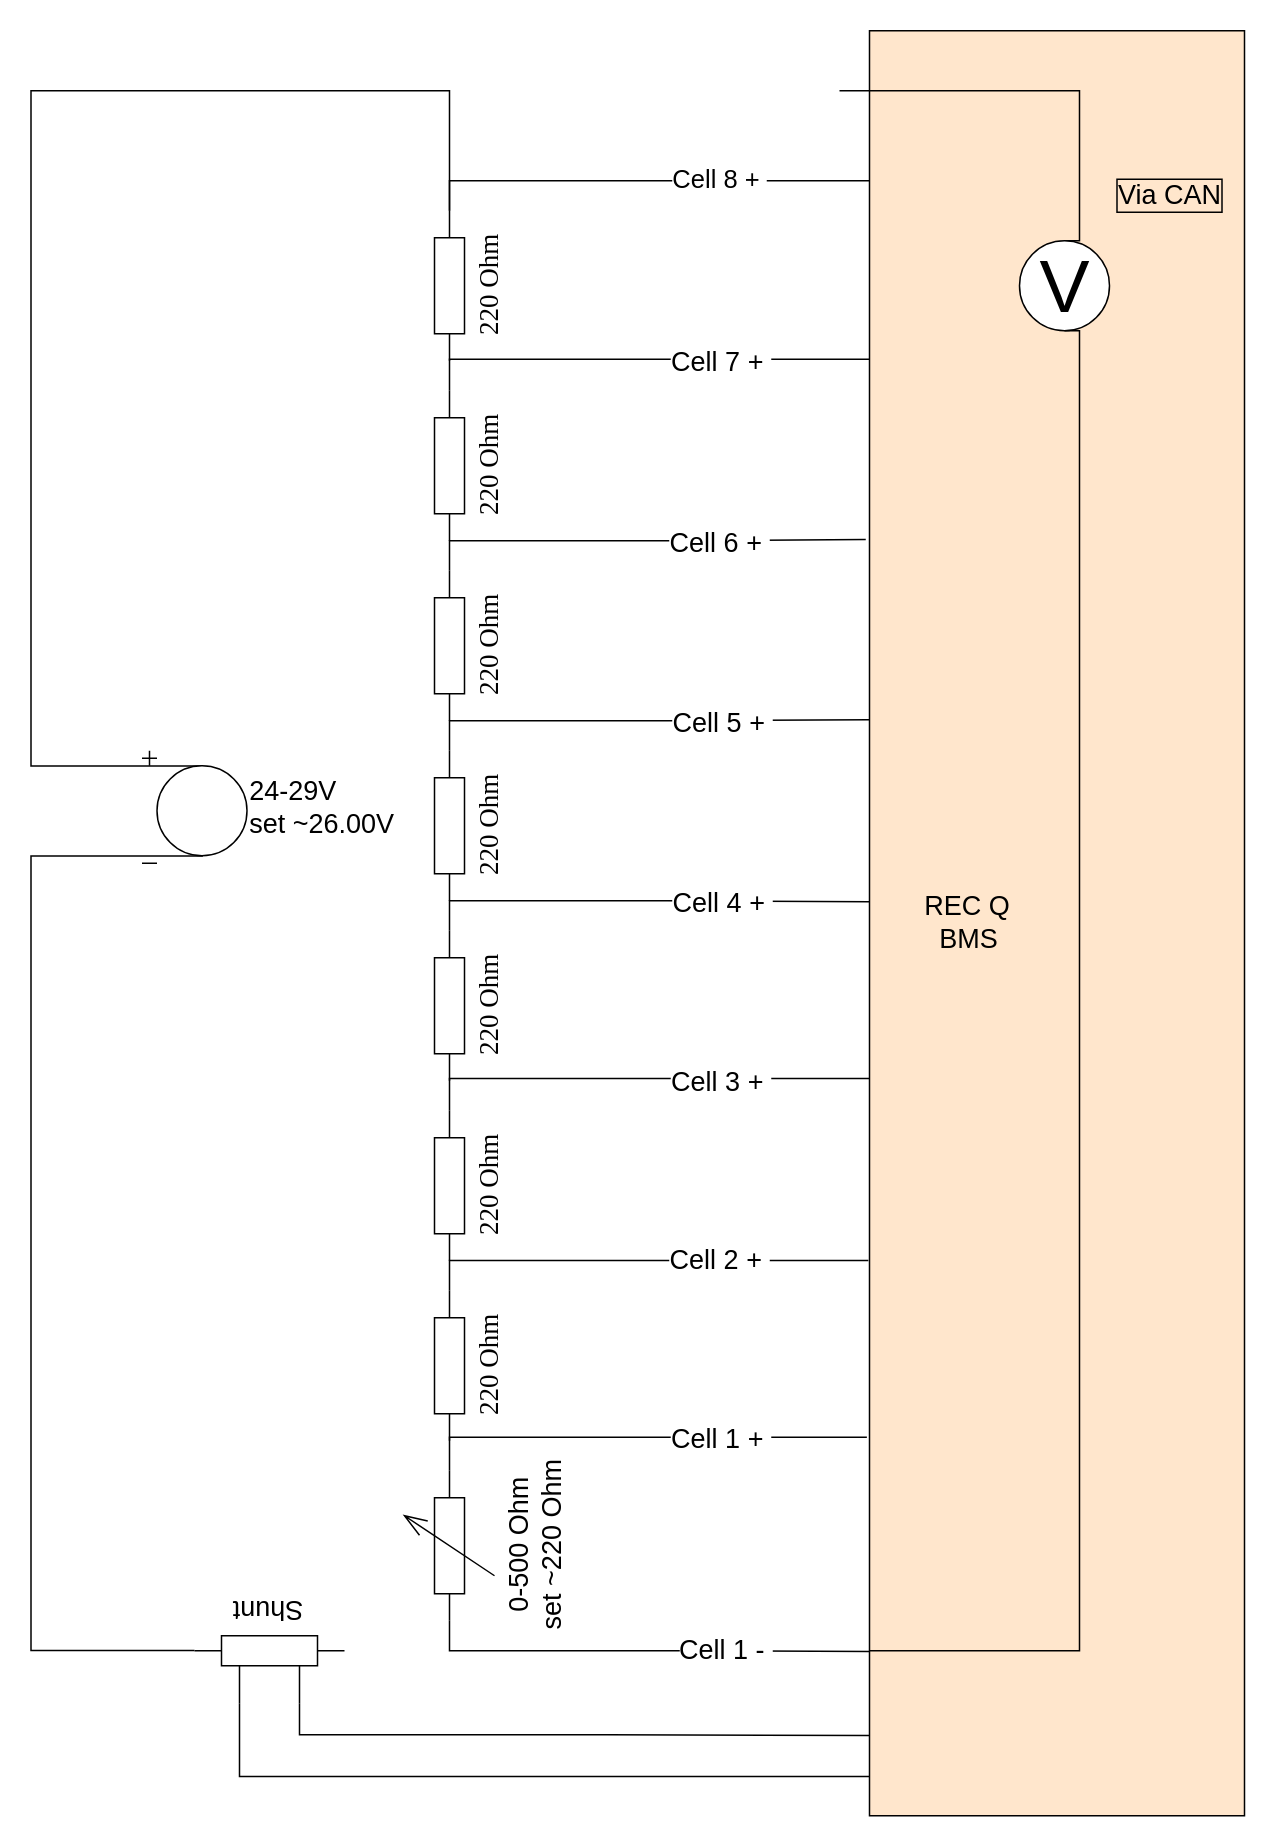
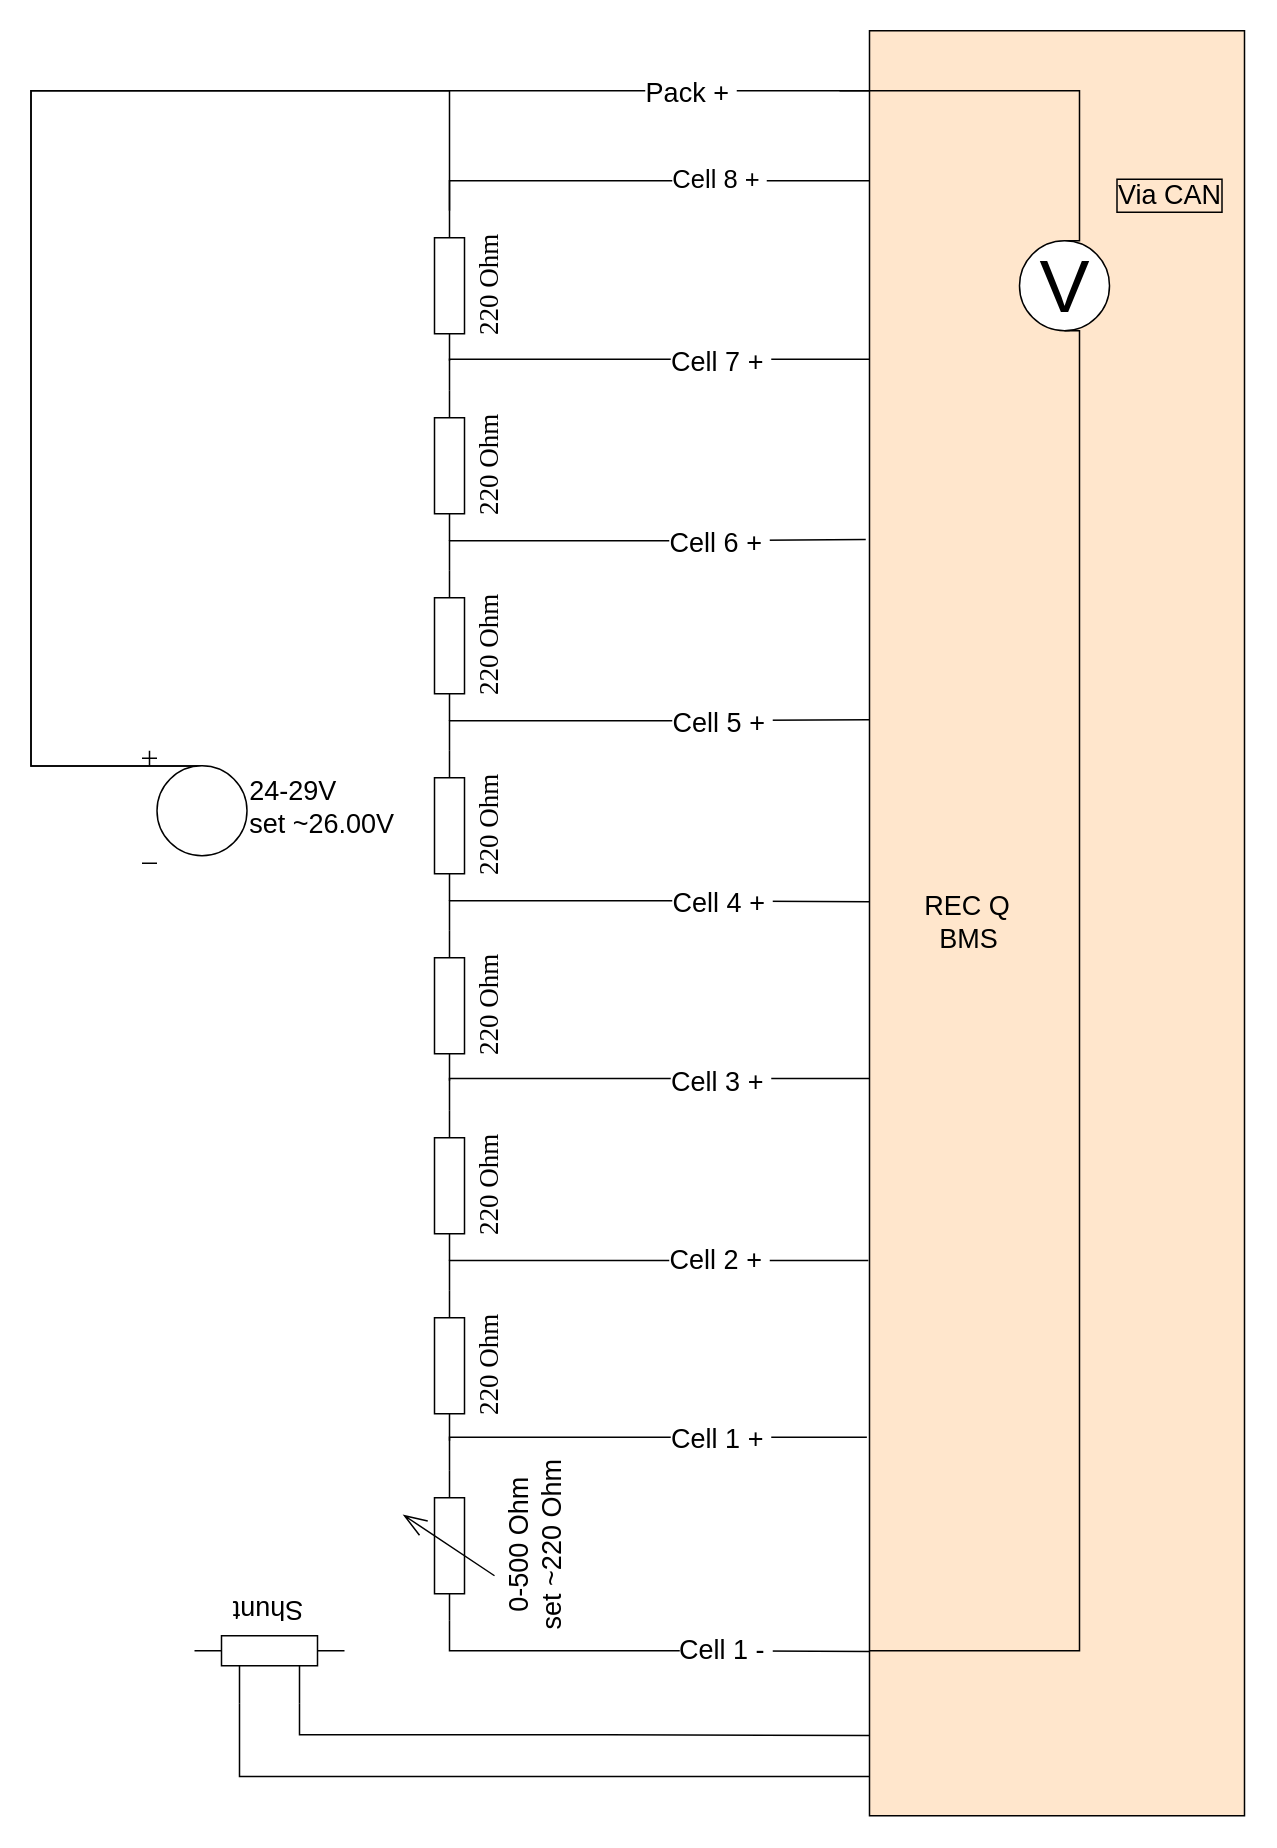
  <mxCell id="0" />
  <mxCell id="1" parent="0" />
  <mxCell id="2" style="edgeStyle=orthogonalEdgeStyle;rounded=0;orthogonalLoop=1;jettySize=auto;html=1;exitX=1;exitY=0.5;exitDx=0;exitDy=0;exitPerimeter=0;endArrow=none;endFill=0;entryX=0.58;entryY=0.135;entryDx=0;entryDy=0;entryPerimeter=0;" parent="1" source="5" target="40" edge="1"><mxGeometry relative="1" as="geometry"><Array as="points"><mxPoint x="299" y="60" /><mxPoint x="20" y="60" /></Array><mxPoint x="19" y="520" as="targetPoint" /></mxGeometry></mxCell>
  <mxCell id="3" style="edgeStyle=orthogonalEdgeStyle;rounded=0;orthogonalLoop=1;jettySize=auto;html=1;exitX=1;exitY=0.5;exitDx=0;exitDy=0;exitPerimeter=0;entryX=0;entryY=0.084;entryDx=0;entryDy=0;entryPerimeter=0;endArrow=none;endFill=0;" parent="1" source="5" target="35" edge="1"><mxGeometry relative="1" as="geometry" /></mxCell>
  <mxCell id="4" value="Cell 8 +&amp;nbsp;" style="edgeLabel;html=1;align=center;verticalAlign=middle;resizable=0;points=[];fontSize=17;" parent="3" vertex="1" connectable="0"><mxGeometry x="0.333" relative="1" as="geometry"><mxPoint as="offset" /></mxGeometry></mxCell>
  <mxCell id="5" value="&lt;font style=&quot;font-size: 18px&quot;&gt;220 Ohm&lt;/font&gt;" style="verticalLabelPosition=bottom;shadow=0;dashed=0;align=center;html=1;verticalAlign=top;strokeWidth=1;shape=mxgraph.electrical.resistors.resistor_1;rounded=1;comic=0;labelBackgroundColor=none;fontFamily=Verdana;fontSize=12;rotation=-90;" parent="1" vertex="1"><mxGeometry x="249" y="180" width="100" height="20" as="geometry" /></mxCell>
  <mxCell id="6" style="edgeStyle=orthogonalEdgeStyle;rounded=0;orthogonalLoop=1;jettySize=auto;html=1;exitX=1;exitY=0.5;exitDx=0;exitDy=0;exitPerimeter=0;entryX=0;entryY=0.184;entryDx=0;entryDy=0;entryPerimeter=0;endArrow=none;endFill=0;" parent="1" source="8" target="35" edge="1"><mxGeometry relative="1" as="geometry"><Array as="points"><mxPoint x="299" y="239" /></Array></mxGeometry></mxCell>
  <mxCell id="7" value="Cell 7 +&amp;nbsp;" style="edgeLabel;html=1;align=center;verticalAlign=middle;resizable=0;points=[];fontSize=18;" parent="6" vertex="1" connectable="0"><mxGeometry x="0.336" y="-2" relative="1" as="geometry"><mxPoint as="offset" /></mxGeometry></mxCell>
  <mxCell id="8" value="&lt;font style=&quot;font-size: 18px&quot;&gt;220 Ohm&lt;/font&gt;" style="verticalLabelPosition=bottom;shadow=0;dashed=0;align=center;html=1;verticalAlign=top;strokeWidth=1;shape=mxgraph.electrical.resistors.resistor_1;rounded=1;comic=0;labelBackgroundColor=none;fontFamily=Verdana;fontSize=12;rotation=-90;" parent="1" vertex="1"><mxGeometry x="249" y="300" width="100" height="20" as="geometry" /></mxCell>
  <mxCell id="9" style="edgeStyle=orthogonalEdgeStyle;rounded=0;orthogonalLoop=1;jettySize=auto;html=1;exitX=1;exitY=0.5;exitDx=0;exitDy=0;exitPerimeter=0;entryX=-0.01;entryY=0.285;entryDx=0;entryDy=0;entryPerimeter=0;endArrow=none;endFill=0;" parent="1" source="11" target="35" edge="1"><mxGeometry relative="1" as="geometry" /></mxCell>
  <mxCell id="10" value="Cell 6 +&amp;nbsp;" style="edgeLabel;html=1;align=center;verticalAlign=middle;resizable=0;points=[];fontSize=18;" parent="9" vertex="1" connectable="0"><mxGeometry x="0.346" y="-2" relative="1" as="geometry"><mxPoint x="-1" as="offset" /></mxGeometry></mxCell>
  <mxCell id="11" value="&lt;font style=&quot;font-size: 18px&quot;&gt;220 Ohm&lt;/font&gt;" style="verticalLabelPosition=bottom;shadow=0;dashed=0;align=center;html=1;verticalAlign=top;strokeWidth=1;shape=mxgraph.electrical.resistors.resistor_1;rounded=1;comic=0;labelBackgroundColor=none;fontFamily=Verdana;fontSize=12;rotation=-90;" parent="1" vertex="1"><mxGeometry x="249" y="420" width="100" height="20" as="geometry" /></mxCell>
  <mxCell id="12" style="edgeStyle=orthogonalEdgeStyle;rounded=0;orthogonalLoop=1;jettySize=auto;html=1;exitX=1;exitY=0.5;exitDx=0;exitDy=0;exitPerimeter=0;entryX=0;entryY=0.386;entryDx=0;entryDy=0;entryPerimeter=0;endArrow=none;endFill=0;" parent="1" source="14" target="35" edge="1"><mxGeometry relative="1" as="geometry" /></mxCell>
  <mxCell id="13" value="Cell 5 +&amp;nbsp;" style="edgeLabel;html=1;align=center;verticalAlign=middle;resizable=0;points=[];fontSize=18;" parent="12" vertex="1" connectable="0"><mxGeometry x="0.335" y="-2" relative="1" as="geometry"><mxPoint x="1" as="offset" /></mxGeometry></mxCell>
  <mxCell id="14" value="&lt;font style=&quot;font-size: 18px&quot;&gt;220 Ohm&lt;/font&gt;" style="verticalLabelPosition=bottom;shadow=0;dashed=0;align=center;html=1;verticalAlign=top;strokeWidth=1;shape=mxgraph.electrical.resistors.resistor_1;rounded=1;comic=0;labelBackgroundColor=none;fontFamily=Verdana;fontSize=12;rotation=-90;" parent="1" vertex="1"><mxGeometry x="249" y="540" width="100" height="20" as="geometry" /></mxCell>
  <mxCell id="15" style="edgeStyle=orthogonalEdgeStyle;rounded=0;orthogonalLoop=1;jettySize=auto;html=1;exitX=1;exitY=0.5;exitDx=0;exitDy=0;exitPerimeter=0;entryX=0;entryY=0.488;entryDx=0;entryDy=0;entryPerimeter=0;endArrow=none;endFill=0;" parent="1" source="17" target="35" edge="1"><mxGeometry relative="1" as="geometry" /></mxCell>
  <mxCell id="16" value="Cell 4 +&amp;nbsp;" style="edgeLabel;html=1;align=center;verticalAlign=middle;resizable=0;points=[];fontSize=18;" parent="15" vertex="1" connectable="0"><mxGeometry x="0.335" y="-1" relative="1" as="geometry"><mxPoint x="1" as="offset" /></mxGeometry></mxCell>
  <mxCell id="17" value="&lt;font style=&quot;font-size: 18px&quot;&gt;220 Ohm&lt;/font&gt;" style="verticalLabelPosition=bottom;shadow=0;dashed=0;align=center;html=1;verticalAlign=top;strokeWidth=1;shape=mxgraph.electrical.resistors.resistor_1;rounded=1;comic=0;labelBackgroundColor=none;fontFamily=Verdana;fontSize=12;rotation=-90;" parent="1" vertex="1"><mxGeometry x="249" y="660" width="100" height="20" as="geometry" /></mxCell>
  <mxCell id="18" style="edgeStyle=orthogonalEdgeStyle;rounded=0;orthogonalLoop=1;jettySize=auto;html=1;exitX=1;exitY=0.5;exitDx=0;exitDy=0;exitPerimeter=0;entryX=0;entryY=0.587;entryDx=0;entryDy=0;entryPerimeter=0;endArrow=none;endFill=0;" parent="1" source="20" target="35" edge="1"><mxGeometry relative="1" as="geometry" /></mxCell>
  <mxCell id="19" value="Cell 3 +&amp;nbsp;" style="edgeLabel;html=1;align=center;verticalAlign=middle;resizable=0;points=[];fontSize=18;" parent="18" vertex="1" connectable="0"><mxGeometry x="0.337" y="-2" relative="1" as="geometry"><mxPoint as="offset" /></mxGeometry></mxCell>
  <mxCell id="20" value="&lt;font style=&quot;font-size: 18px&quot;&gt;220 Ohm&lt;/font&gt;" style="verticalLabelPosition=bottom;shadow=0;dashed=0;align=center;html=1;verticalAlign=top;strokeWidth=1;shape=mxgraph.electrical.resistors.resistor_1;rounded=1;comic=0;labelBackgroundColor=none;fontFamily=Verdana;fontSize=12;rotation=-90;" parent="1" vertex="1"><mxGeometry x="249" y="780" width="100" height="20" as="geometry" /></mxCell>
  <mxCell id="21" style="edgeStyle=orthogonalEdgeStyle;rounded=0;orthogonalLoop=1;jettySize=auto;html=1;exitX=1;exitY=0.5;exitDx=0;exitDy=0;exitPerimeter=0;entryX=-0.003;entryY=0.689;entryDx=0;entryDy=0;entryPerimeter=0;endArrow=none;endFill=0;" parent="1" source="23" target="35" edge="1"><mxGeometry relative="1" as="geometry" /></mxCell>
  <mxCell id="22" value="Cell 2 +&amp;nbsp;" style="edgeLabel;html=1;align=center;verticalAlign=middle;resizable=0;points=[];fontSize=18;" parent="21" vertex="1" connectable="0"><mxGeometry x="0.337" relative="1" as="geometry"><mxPoint as="offset" /></mxGeometry></mxCell>
  <mxCell id="23" value="&lt;font style=&quot;font-size: 18px&quot;&gt;220 Ohm&lt;/font&gt;" style="verticalLabelPosition=bottom;shadow=0;dashed=0;align=center;html=1;verticalAlign=top;strokeWidth=1;shape=mxgraph.electrical.resistors.resistor_1;rounded=1;comic=0;labelBackgroundColor=none;fontFamily=Verdana;fontSize=12;rotation=-90;" parent="1" vertex="1"><mxGeometry x="249" y="900" width="100" height="20" as="geometry" /></mxCell>
  <mxCell id="24" style="edgeStyle=orthogonalEdgeStyle;rounded=0;orthogonalLoop=1;jettySize=auto;html=1;exitX=1;exitY=0.5;exitDx=0;exitDy=0;exitPerimeter=0;entryX=-0.007;entryY=0.788;entryDx=0;entryDy=0;entryPerimeter=0;endArrow=none;endFill=0;" parent="1" source="28" target="35" edge="1"><mxGeometry relative="1" as="geometry" /></mxCell>
  <mxCell id="25" value="Cell 1 +&amp;nbsp;" style="edgeLabel;html=1;align=center;verticalAlign=middle;resizable=0;points=[];fontSize=18;" parent="24" vertex="1" connectable="0"><mxGeometry x="0.356" y="-1" relative="1" as="geometry"><mxPoint x="-1" as="offset" /></mxGeometry></mxCell>
  <mxCell id="26" style="edgeStyle=orthogonalEdgeStyle;rounded=0;orthogonalLoop=1;jettySize=auto;html=1;exitX=0;exitY=0.5;exitDx=0;exitDy=0;exitPerimeter=0;entryX=0;entryY=0.908;entryDx=0;entryDy=0;entryPerimeter=0;endArrow=none;endFill=0;" parent="1" source="28" target="35" edge="1"><mxGeometry relative="1" as="geometry" /></mxCell>
  <mxCell id="27" value="Cell 1 -&amp;nbsp;" style="edgeLabel;html=1;align=center;verticalAlign=middle;resizable=0;points=[];fontSize=18;" parent="26" vertex="1" connectable="0"><mxGeometry x="0.354" y="1" relative="1" as="geometry"><mxPoint x="1" as="offset" /></mxGeometry></mxCell>
  <mxCell id="28" value="&lt;font style=&quot;font-size: 18px&quot;&gt;0-500 Ohm&lt;br&gt;set ~220 Ohm&lt;/font&gt;" style="pointerEvents=1;verticalLabelPosition=bottom;shadow=0;dashed=0;align=center;html=1;verticalAlign=top;shape=mxgraph.electrical.resistors.variable_resistor_1;rotation=-90;" parent="1" vertex="1"><mxGeometry x="249" y="1000" width="100" height="60" as="geometry" /></mxCell>
- <mxCell id="31" style="edgeStyle=orthogonalEdgeStyle;rounded=0;orthogonalLoop=1;jettySize=auto;html=1;exitX=0.58;exitY=0.935;exitDx=0;exitDy=0;entryX=1;entryY=0.78;entryDx=0;entryDy=0;entryPerimeter=0;endArrow=none;endFill=0;exitPerimeter=0;" parent="1" source="40" target="34" edge="1"><mxGeometry relative="1" as="geometry"><mxPoint x="19" y="580" as="sourcePoint" /><Array as="points"><mxPoint x="20" y="1100" /></Array></mxGeometry></mxCell>
+ <mxCell id="29" style="edgeStyle=orthogonalEdgeStyle;rounded=0;orthogonalLoop=1;jettySize=auto;html=1;exitX=0.58;exitY=0.135;exitDx=0;exitDy=0;entryX=0.002;entryY=0.171;entryDx=0;entryDy=0;entryPerimeter=0;endArrow=none;endFill=0;exitPerimeter=0;" parent="1" source="40" target="35" edge="1"><mxGeometry relative="1" as="geometry"><Array as="points"><mxPoint x="20" y="60" /><mxPoint x="580" y="60" /></Array><mxPoint x="19" y="520" as="sourcePoint" /></mxGeometry></mxCell>
+ <mxCell id="30" value="Pack +&amp;nbsp;" style="edgeLabel;html=1;align=center;verticalAlign=middle;resizable=0;points=[];fontSize=18;" parent="29" vertex="1" connectable="0"><mxGeometry x="0.559" y="-1" relative="1" as="geometry"><mxPoint as="offset" /></mxGeometry></mxCell>
  <mxCell id="32" style="edgeStyle=orthogonalEdgeStyle;rounded=0;orthogonalLoop=1;jettySize=auto;html=1;exitX=0.3;exitY=0;exitDx=0;exitDy=0;exitPerimeter=0;entryX=0;entryY=0.955;entryDx=0;entryDy=0;entryPerimeter=0;endArrow=none;endFill=0;" parent="1" source="34" target="35" edge="1"><mxGeometry relative="1" as="geometry"><Array as="points"><mxPoint x="199" y="1156" /><mxPoint x="404" y="1156" /></Array></mxGeometry></mxCell>
  <mxCell id="33" style="edgeStyle=orthogonalEdgeStyle;rounded=0;orthogonalLoop=1;jettySize=auto;html=1;exitX=0.7;exitY=0;exitDx=0;exitDy=0;exitPerimeter=0;entryX=0;entryY=0.978;entryDx=0;entryDy=0;entryPerimeter=0;endArrow=none;endFill=0;" parent="1" source="34" target="35" edge="1"><mxGeometry relative="1" as="geometry"><Array as="points"><mxPoint x="159" y="1184" /></Array></mxGeometry></mxCell>
  <mxCell id="34" value="&lt;font style=&quot;font-size: 18px&quot;&gt;Shunt&lt;/font&gt;" style="pointerEvents=1;verticalLabelPosition=bottom;shadow=0;dashed=0;align=center;html=1;verticalAlign=top;shape=mxgraph.electrical.resistors.resistor,_shunt;rotation=-180;labelPosition=center;" parent="1" vertex="1"><mxGeometry x="129" y="1090" width="100" height="45" as="geometry" /></mxCell>
  <mxCell id="35" value="&lt;font style=&quot;font-size: 18px&quot;&gt;&amp;nbsp; &amp;nbsp; &amp;nbsp; &amp;nbsp;REC Q&lt;br&gt;&amp;nbsp; &amp;nbsp; &amp;nbsp; &amp;nbsp; &amp;nbsp;BMS&lt;/font&gt;" style="rounded=0;whiteSpace=wrap;html=1;align=left;fillColor=#ffe6cc;" parent="1" vertex="1"><mxGeometry x="579" width="250" height="1190" as="geometry" y="20" /></mxCell>
  <mxCell id="36" style="edgeStyle=orthogonalEdgeStyle;rounded=0;orthogonalLoop=1;jettySize=auto;html=1;exitX=0.5;exitY=0;exitDx=0;exitDy=0;endArrow=none;endFill=0;" parent="1" source="38" edge="1"><mxGeometry relative="1" as="geometry"><mxPoint x="559" y="60" as="targetPoint" /><Array as="points"><mxPoint x="719" y="60" /></Array></mxGeometry></mxCell>
  <mxCell id="37" style="edgeStyle=orthogonalEdgeStyle;rounded=0;orthogonalLoop=1;jettySize=auto;html=1;exitX=0.5;exitY=1;exitDx=0;exitDy=0;endArrow=none;endFill=0;" parent="1" source="38" edge="1"><mxGeometry relative="1" as="geometry"><mxPoint x="579" y="1100" as="targetPoint" /><Array as="points"><mxPoint x="719" y="1100" /></Array></mxGeometry></mxCell>
  <mxCell id="38" value="V" style="verticalLabelPosition=middle;shadow=0;dashed=0;align=center;html=1;verticalAlign=middle;strokeWidth=1;shape=ellipse;aspect=fixed;fontSize=50;" parent="1" vertex="1"><mxGeometry x="679" y="160" width="60" height="60" as="geometry" /></mxCell>
  <mxCell id="39" value="&lt;font style=&quot;font-size: 18px&quot;&gt;Via CAN&lt;/font&gt;" style="text;html=1;align=center;verticalAlign=middle;resizable=0;points=[];autosize=1;labelBorderColor=#000000;" parent="1" vertex="1"><mxGeometry x="739" y="120" width="80" height="20" as="geometry" /></mxCell>
  <mxCell id="40" value="&lt;span style=&quot;font-size: 18px ; text-align: left&quot;&gt;24-29V&lt;/span&gt;&lt;br style=&quot;font-size: 18px ; text-align: left&quot;&gt;&lt;span style=&quot;font-size: 18px ; text-align: left&quot;&gt;set&amp;nbsp;&lt;/span&gt;&lt;span style=&quot;font-size: 18px ; text-align: left&quot;&gt;~26.00V&lt;/span&gt;" style="pointerEvents=1;verticalLabelPosition=middle;shadow=0;dashed=0;align=left;html=1;verticalAlign=middle;shape=mxgraph.electrical.signal_sources.dc_source_1;labelPosition=right;" parent="1" vertex="1"><mxGeometry x="94" y="500" width="70" height="75" as="geometry" /></mxCell>
